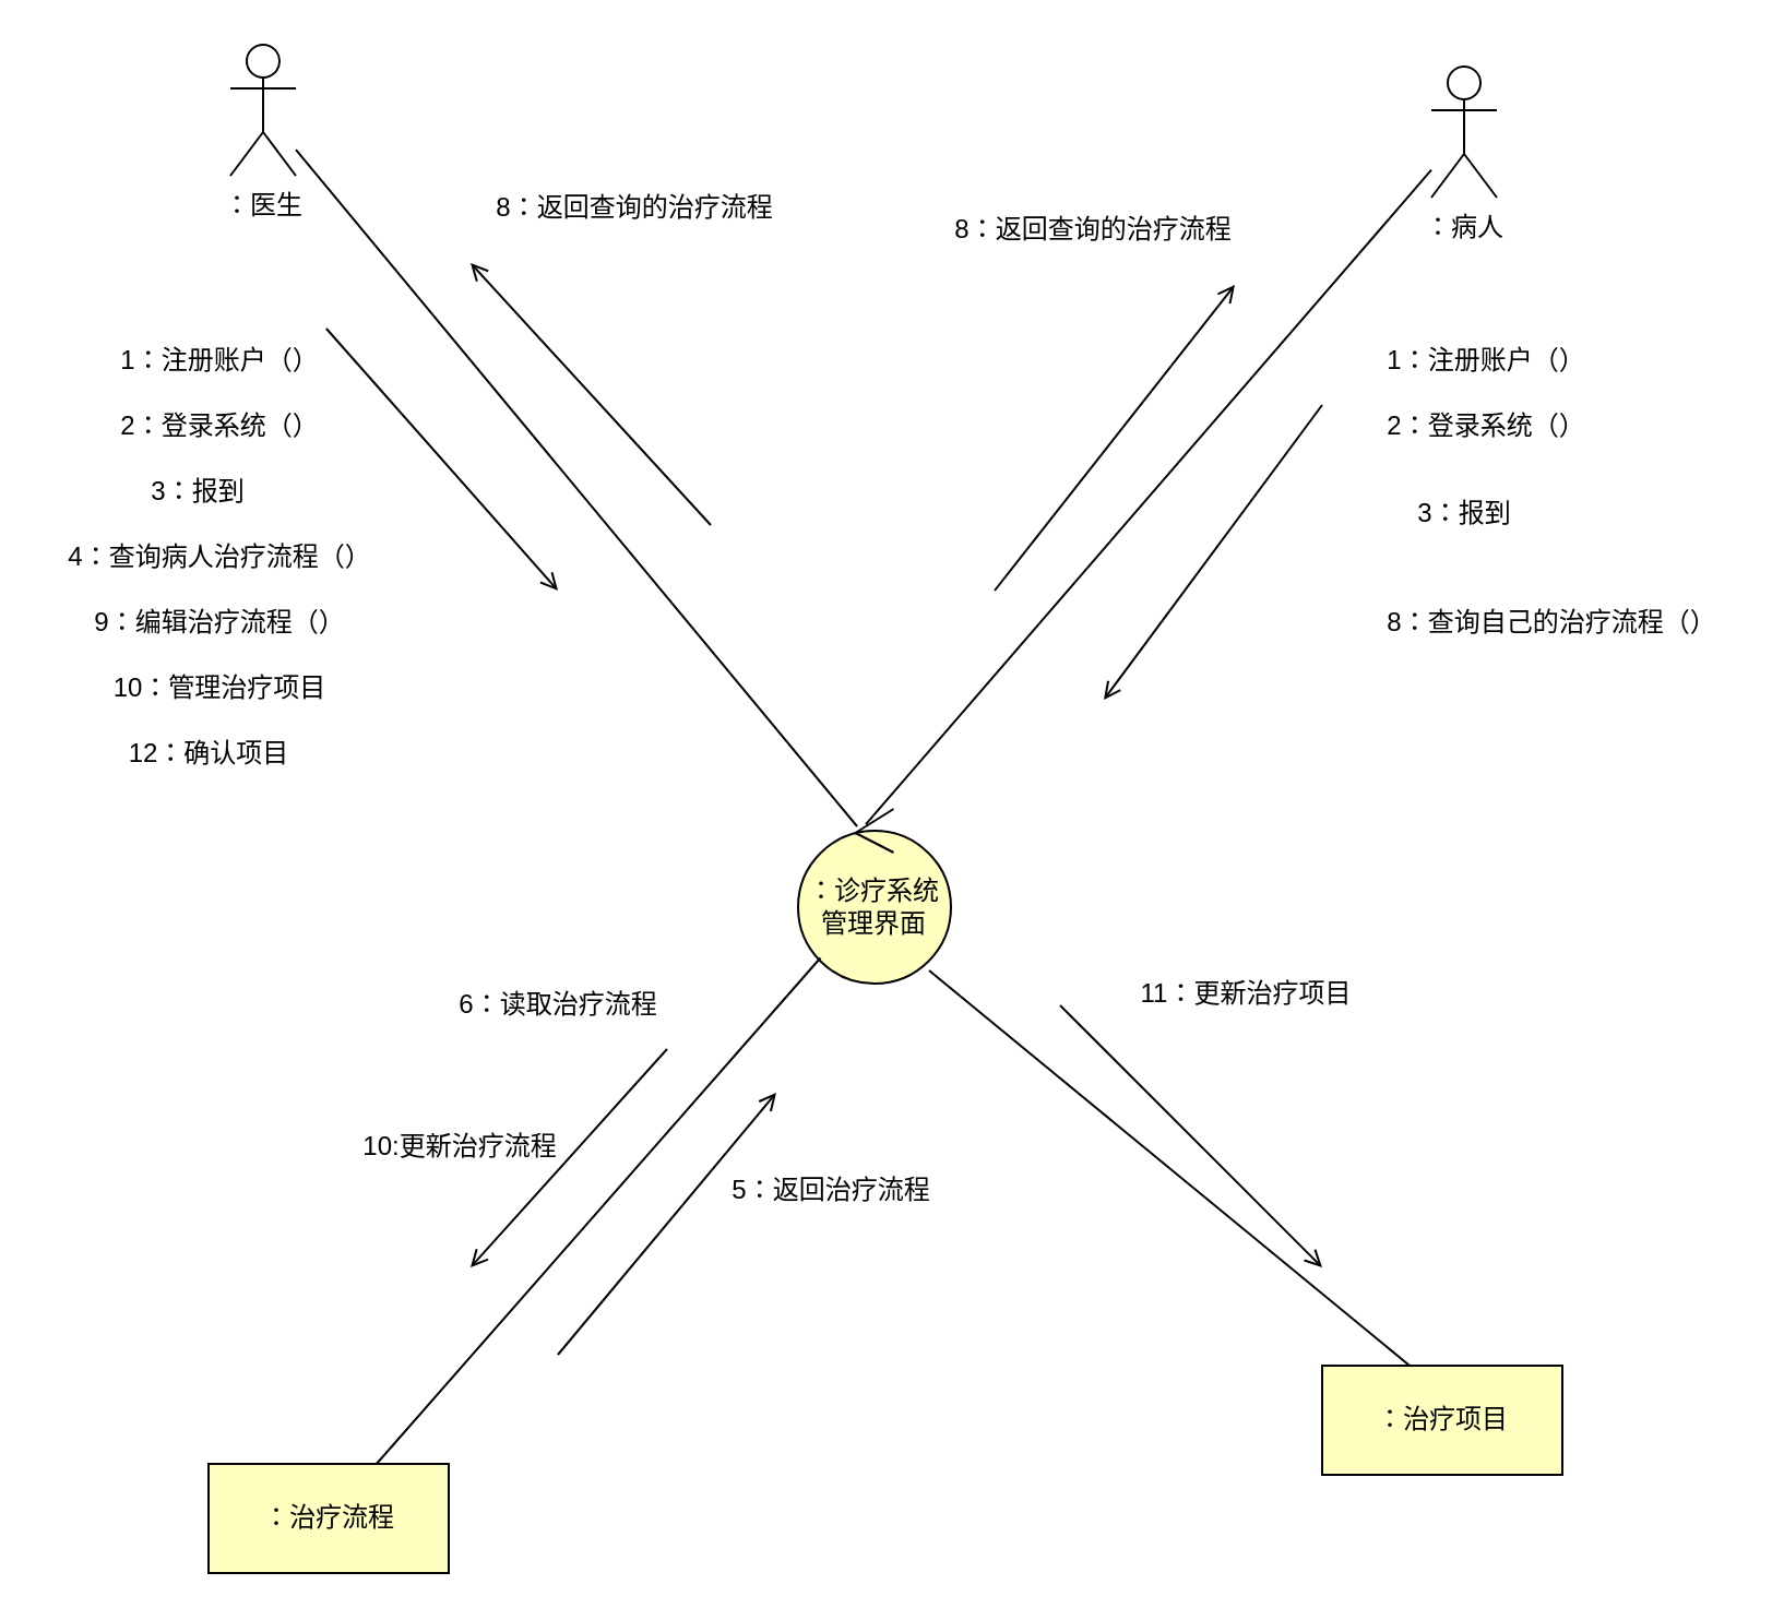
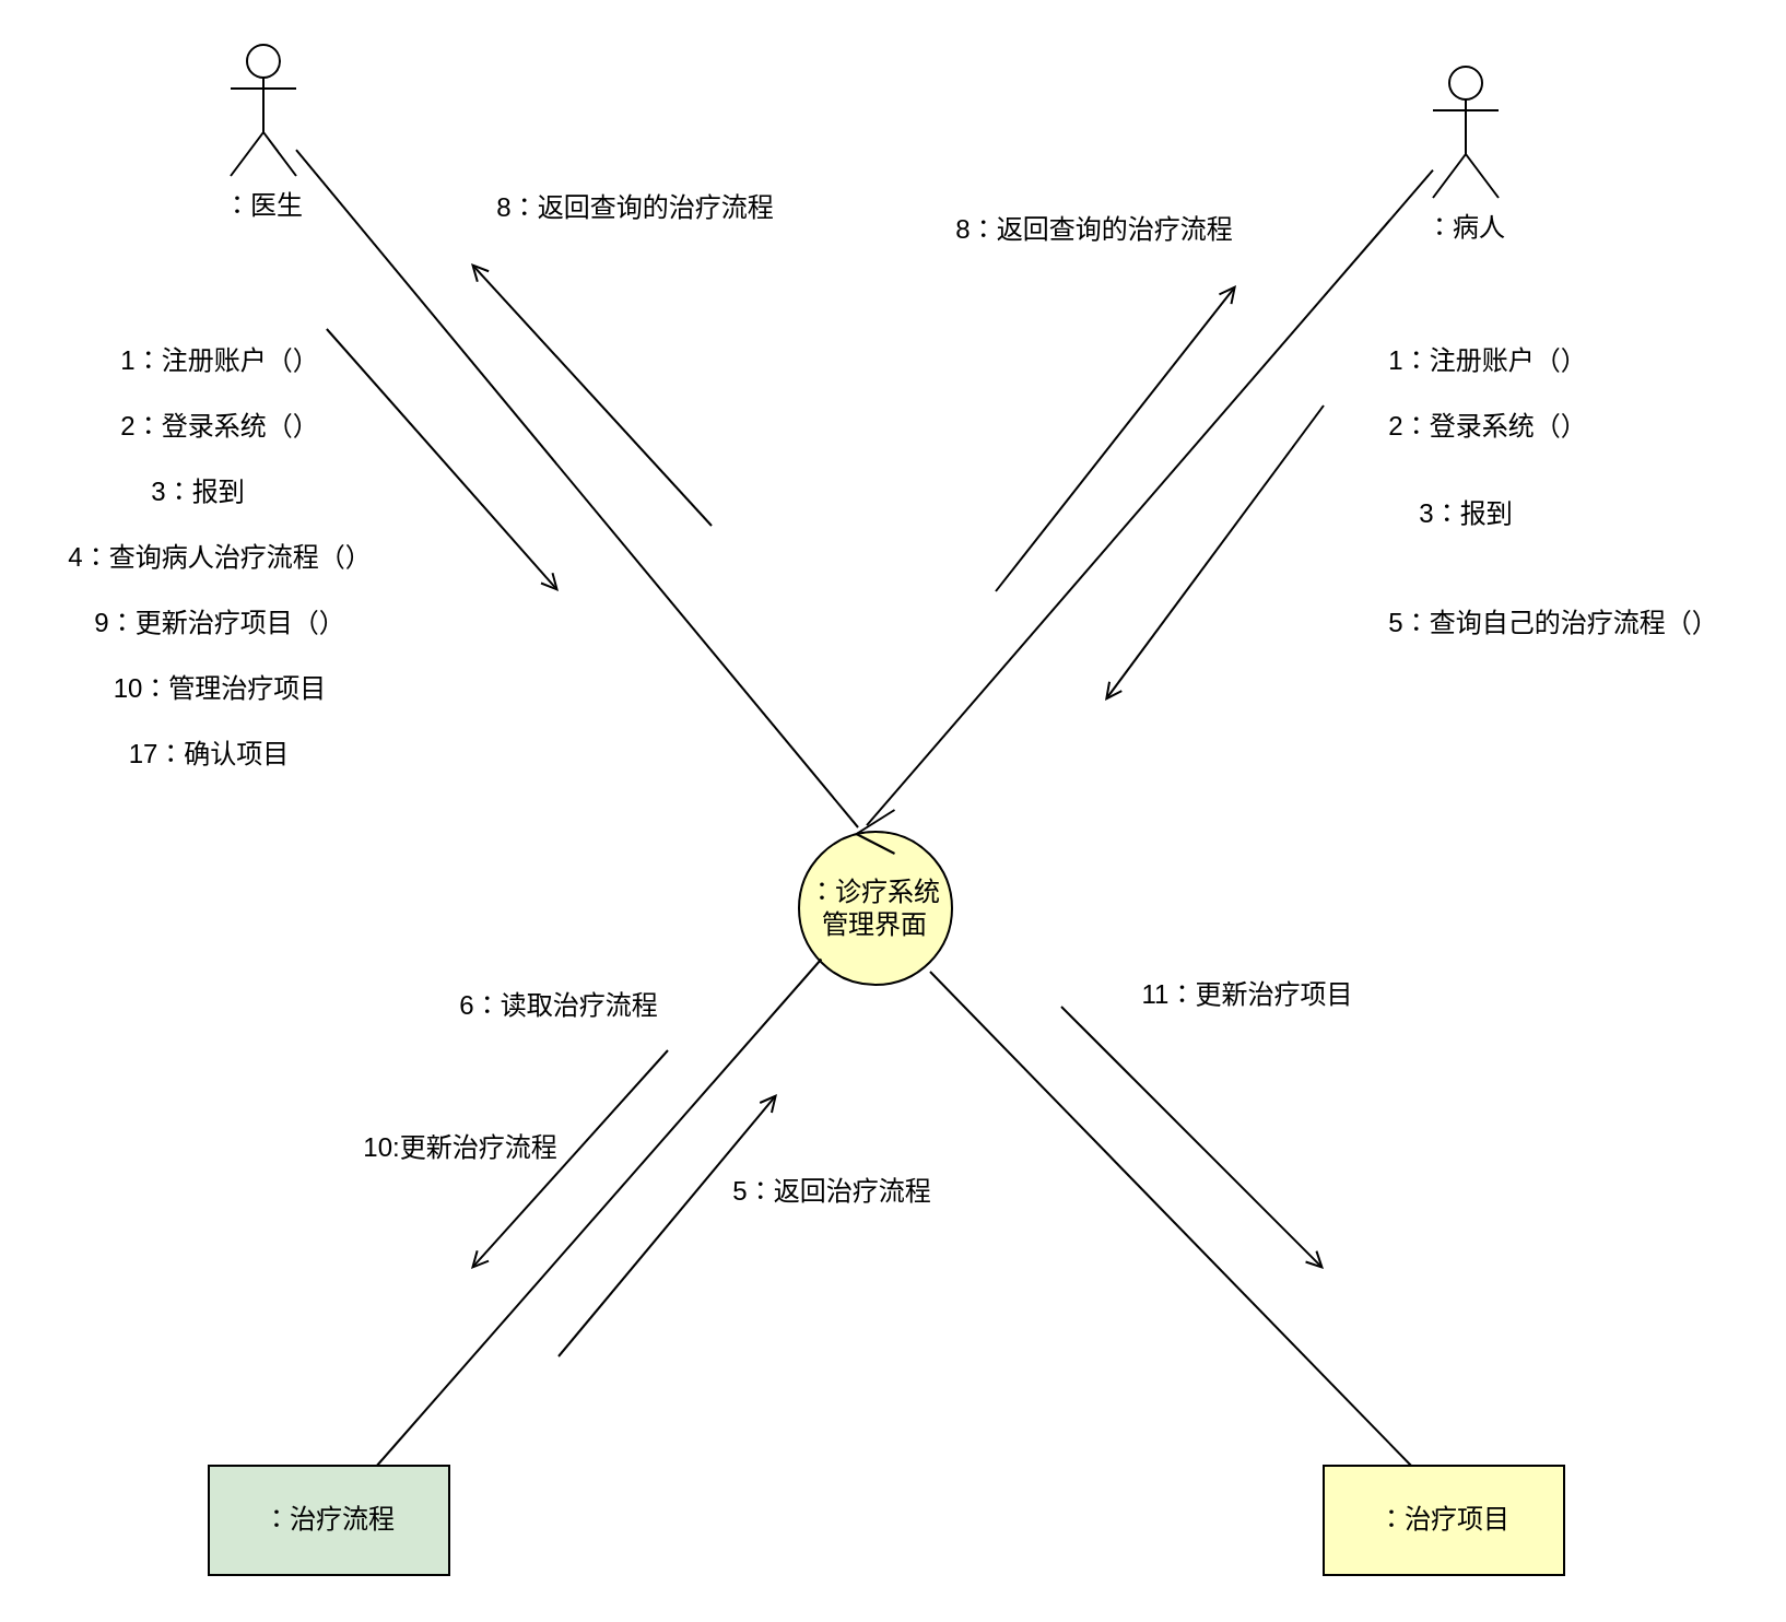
  <mxCell id="0" />
  <mxCell id="1" parent="0" />
  <mxCell id="2" value="：病人" style="shape=umlActor;verticalLabelPosition=bottom;verticalAlign=top;html=1;outlineConnect=0;" parent="1" vertex="1"><mxGeometry x="655" y="30" width="30" height="60" as="geometry" /></mxCell>
  <mxCell id="3" value="：医生" style="shape=umlActor;verticalLabelPosition=bottom;verticalAlign=top;html=1;outlineConnect=0;" parent="1" vertex="1"><mxGeometry x="105" y="20" width="30" height="60" as="geometry" /></mxCell>
  <mxCell id="4" value="" style="endArrow=none;html=1;rounded=0;exitX=0.386;exitY=0.1;exitDx=0;exitDy=0;exitPerimeter=0;" parent="1" source="6" target="3" edge="1"><mxGeometry width="50" height="50" relative="1" as="geometry"><mxPoint x="314.04" y="226" as="sourcePoint" /><mxPoint x="525" y="370" as="targetPoint" /></mxGeometry></mxCell>
  <mxCell id="5" value="" style="endArrow=none;html=1;rounded=0;exitX=0.443;exitY=0.088;exitDx=0;exitDy=0;exitPerimeter=0;" parent="1" source="6" target="2" edge="1"><mxGeometry width="50" height="50" relative="1" as="geometry"><mxPoint x="316.04" y="229" as="sourcePoint" /><mxPoint x="525" y="370" as="targetPoint" /></mxGeometry></mxCell>
  <mxCell id="6" value="&lt;font color=&quot;#000000&quot;&gt;：诊疗系统管理界面&lt;/font&gt;" style="ellipse;shape=umlControl;whiteSpace=wrap;html=1;fillColor=#FFFFC0;" parent="1" vertex="1"><mxGeometry x="365" y="370" width="70" height="80" as="geometry" /></mxCell>
  <mxCell id="7" value="" style="endArrow=open;html=1;rounded=0;endFill=0;exitX=0.945;exitY=0;exitDx=0;exitDy=0;exitPerimeter=0;" parent="1" source="9" edge="1"><mxGeometry width="50" height="50" relative="1" as="geometry"><mxPoint x="135" y="150" as="sourcePoint" /><mxPoint x="255" y="270" as="targetPoint" /></mxGeometry></mxCell>
  <mxCell id="8" value="" style="endArrow=open;html=1;rounded=0;endFill=0;" parent="1" edge="1"><mxGeometry width="50" height="50" relative="1" as="geometry"><mxPoint x="605" y="185" as="sourcePoint" /><mxPoint x="505" y="320" as="targetPoint" /></mxGeometry></mxCell>
  <mxCell id="9" value="1：注册账户（）" style="text;html=1;align=center;verticalAlign=middle;resizable=0;points=[];autosize=1;strokeColor=none;fillColor=none;" parent="1" vertex="1"><mxGeometry x="45" y="150" width="110" height="30" as="geometry" /></mxCell>
  <mxCell id="10" value="1：注册账户（）" style="text;html=1;align=center;verticalAlign=middle;resizable=0;points=[];autosize=1;strokeColor=none;fillColor=none;" parent="1" vertex="1"><mxGeometry x="625" y="150" width="110" height="30" as="geometry" /></mxCell>
  <mxCell id="11" value="2：登录系统（）" style="text;html=1;align=center;verticalAlign=middle;resizable=0;points=[];autosize=1;strokeColor=none;fillColor=none;" parent="1" vertex="1"><mxGeometry x="625" y="180" width="110" height="30" as="geometry" /></mxCell>
  <mxCell id="12" value="2：登录系统（）" style="text;html=1;align=center;verticalAlign=middle;resizable=0;points=[];autosize=1;strokeColor=none;fillColor=none;" parent="1" vertex="1"><mxGeometry x="45" y="180" width="110" height="30" as="geometry" /></mxCell>
  <mxCell id="13" value="3：报到" style="text;html=1;align=center;verticalAlign=middle;resizable=0;points=[];autosize=1;strokeColor=none;fillColor=none;" parent="1" vertex="1"><mxGeometry x="55" y="210" width="70" height="30" as="geometry" /></mxCell>
  <mxCell id="14" value="3：报到" style="text;html=1;align=center;verticalAlign=middle;resizable=0;points=[];autosize=1;strokeColor=none;fillColor=none;" parent="1" vertex="1"><mxGeometry x="635" y="220" width="70" height="30" as="geometry" /></mxCell>
  <mxCell id="15" value="4：查询病人治疗流程（）" style="text;html=1;align=center;verticalAlign=middle;resizable=0;points=[];autosize=1;strokeColor=none;fillColor=none;" parent="1" vertex="1"><mxGeometry x="20" y="240" width="160" height="30" as="geometry" /></mxCell>
- <mxCell id="16" value="8：查询自己的治疗流程（）" style="text;html=1;align=center;verticalAlign=middle;resizable=0;points=[];autosize=1;strokeColor=none;fillColor=none;" parent="1" vertex="1"><mxGeometry x="625" y="270" width="170" height="30" as="geometry" /></mxCell>
- <mxCell id="17" value="9：编辑治疗流程（）" style="text;html=1;align=center;verticalAlign=middle;resizable=0;points=[];autosize=1;strokeColor=none;fillColor=none;" parent="1" vertex="1"><mxGeometry x="30" y="270" width="140" height="30" as="geometry" /></mxCell>
- <mxCell id="18" value="&lt;font color=&quot;#000000&quot;&gt;：治疗流程&lt;/font&gt;" style="html=1;fillColor=#FFFFC0;" parent="1" vertex="1"><mxGeometry x="95" y="670" width="110" height="50" as="geometry" /></mxCell>
+ <mxCell id="16" value="5：查询自己的治疗流程（）" style="text;html=1;align=center;verticalAlign=middle;resizable=0;points=[];autosize=1;strokeColor=none;fillColor=none;" parent="1" vertex="1"><mxGeometry x="625" y="270" width="170" height="30" as="geometry" /></mxCell>
+ <mxCell id="17" value="9：更新治疗项目（）" style="text;html=1;align=center;verticalAlign=middle;resizable=0;points=[];autosize=1;strokeColor=none;fillColor=none;" parent="1" vertex="1"><mxGeometry x="30" y="270" width="140" height="30" as="geometry" /></mxCell>
+ <mxCell id="18" value="&lt;font color=&quot;#000000&quot;&gt;：治疗流程&lt;/font&gt;" style="html=1;fillColor=#d5e8d4;" parent="1" vertex="1"><mxGeometry x="95" y="670" width="110" height="50" as="geometry" /></mxCell>
  <mxCell id="19" value="" style="endArrow=none;html=1;rounded=0;" parent="1" source="18" target="6" edge="1"><mxGeometry width="50" height="50" relative="1" as="geometry"><mxPoint x="235" y="400" as="sourcePoint" /><mxPoint x="285" y="350" as="targetPoint" /></mxGeometry></mxCell>
  <mxCell id="20" value="" style="endArrow=open;html=1;rounded=0;endFill=0;" parent="1" edge="1"><mxGeometry width="50" height="50" relative="1" as="geometry"><mxPoint x="305" y="480" as="sourcePoint" /><mxPoint x="215" y="580" as="targetPoint" /><Array as="points" /></mxGeometry></mxCell>
  <mxCell id="21" value="" style="endArrow=open;html=1;rounded=0;endFill=0;" parent="1" edge="1"><mxGeometry width="50" height="50" relative="1" as="geometry"><mxPoint x="325" y="240" as="sourcePoint" /><mxPoint x="215" y="120" as="targetPoint" /><Array as="points" /></mxGeometry></mxCell>
  <mxCell id="22" value="6：读取治疗流程" style="text;html=1;align=center;verticalAlign=middle;resizable=0;points=[];autosize=1;strokeColor=none;fillColor=none;" parent="1" vertex="1"><mxGeometry x="200" y="445" width="110" height="30" as="geometry" /></mxCell>
  <mxCell id="23" value="5：返回治疗流程" style="text;html=1;align=center;verticalAlign=middle;resizable=0;points=[];autosize=1;strokeColor=none;fillColor=none;" parent="1" vertex="1"><mxGeometry x="325" y="530" width="110" height="30" as="geometry" /></mxCell>
  <mxCell id="24" value="" style="endArrow=open;html=1;rounded=0;endFill=0;" parent="1" edge="1"><mxGeometry width="50" height="50" relative="1" as="geometry"><mxPoint x="455" y="270" as="sourcePoint" /><mxPoint x="565" y="130" as="targetPoint" /></mxGeometry></mxCell>
  <mxCell id="25" value="8：返回查询的治疗流程" style="text;html=1;align=center;verticalAlign=middle;resizable=0;points=[];autosize=1;strokeColor=none;fillColor=none;" parent="1" vertex="1"><mxGeometry x="215" y="80" width="150" height="30" as="geometry" /></mxCell>
  <mxCell id="26" value="8：返回查询的治疗流程" style="text;html=1;align=center;verticalAlign=middle;resizable=0;points=[];autosize=1;strokeColor=none;fillColor=none;" parent="1" vertex="1"><mxGeometry x="425" y="90" width="150" height="30" as="geometry" /></mxCell>
  <mxCell id="27" value="" style="endArrow=open;html=1;rounded=0;endFill=0;" parent="1" edge="1"><mxGeometry width="50" height="50" relative="1" as="geometry"><mxPoint x="255" y="620" as="sourcePoint" /><mxPoint x="355" y="500" as="targetPoint" /><Array as="points" /></mxGeometry></mxCell>
  <mxCell id="28" value="10:更新治疗流程" style="text;html=1;align=center;verticalAlign=middle;resizable=0;points=[];autosize=1;strokeColor=none;fillColor=none;" parent="1" vertex="1"><mxGeometry x="155" y="510" width="110" height="30" as="geometry" /></mxCell>
- <mxCell id="29" value="&lt;font color=&quot;#000000&quot;&gt;：治疗项目&lt;/font&gt;" style="html=1;fillColor=#FFFFC0;" parent="1" vertex="1"><mxGeometry x="605" y="625" width="110" height="50" as="geometry" /></mxCell>
+ <mxCell id="29" value="&lt;font color=&quot;#000000&quot;&gt;：治疗项目&lt;/font&gt;" style="html=1;fillColor=#FFFFC0;" parent="1" vertex="1"><mxGeometry x="605" y="670" width="110" height="50" as="geometry" /></mxCell>
  <mxCell id="30" value="" style="endArrow=none;html=1;rounded=0;entryX=0.857;entryY=0.925;entryDx=0;entryDy=0;entryPerimeter=0;exitX=0.364;exitY=0;exitDx=0;exitDy=0;exitPerimeter=0;" parent="1" source="29" target="6" edge="1"><mxGeometry width="50" height="50" relative="1" as="geometry"><mxPoint x="625" y="510" as="sourcePoint" /><mxPoint x="675" y="460" as="targetPoint" /></mxGeometry></mxCell>
  <mxCell id="31" value="10：管理治疗项目" style="text;html=1;align=center;verticalAlign=middle;resizable=0;points=[];autosize=1;strokeColor=none;fillColor=none;" parent="1" vertex="1"><mxGeometry x="40" y="300" width="120" height="30" as="geometry" /></mxCell>
  <mxCell id="32" value="" style="endArrow=open;html=1;rounded=0;endFill=0;" parent="1" edge="1"><mxGeometry width="50" height="50" relative="1" as="geometry"><mxPoint x="485" y="460" as="sourcePoint" /><mxPoint x="605" y="580" as="targetPoint" /><Array as="points" /></mxGeometry></mxCell>
  <mxCell id="33" value="11：更新治疗项目" style="text;html=1;align=center;verticalAlign=middle;resizable=0;points=[];autosize=1;strokeColor=none;fillColor=none;" parent="1" vertex="1"><mxGeometry x="510" y="440" width="120" height="30" as="geometry" /></mxCell>
- <mxCell id="34" value="12：确认项目" style="text;html=1;align=center;verticalAlign=middle;resizable=0;points=[];autosize=1;strokeColor=none;fillColor=none;" parent="1" vertex="1"><mxGeometry x="45" y="330" width="100" height="30" as="geometry" /></mxCell>
+ <mxCell id="34" value="17：确认项目" style="text;html=1;align=center;verticalAlign=middle;resizable=0;points=[];autosize=1;strokeColor=none;fillColor=none;" parent="1" vertex="1"><mxGeometry x="45" y="330" width="100" height="30" as="geometry" /></mxCell>
